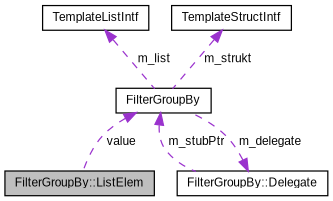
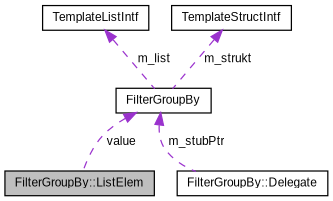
  digraph {
    fontname="Liberation Sans"
    node [color=black fillcolor=white fontname="Liberation Sans" fontsize=10 shape=record style=filled]
    edge [color=darkorchid3 dir=back fontname="Liberation Sans" fontsize=10 labelfontname=Helvetica labelfontsize=10 style=dashed]
    n1 [fillcolor=grey75 fontcolor=black height=0.2 label="FilterGroupBy::ListElem" width=0.4]
    n2 [height=0.2 label=FilterGroupBy width=0.4]
    n3 [height=0.2 label="FilterGroupBy::Delegate" width=0.4]
    n4 [height=0.2 label=TemplateListIntf width=0.4]
    n5 [height=0.2 label=TemplateStructIntf width=0.4]
    n2 -> n1 [label=" value"]
    n2 -> n3 [label=" m_stubPtr"]
-   n3 -> n2 [label=" m_delegate"]
    n4 -> n2 [label=" m_list"]
    n5 -> n2 [label=" m_strukt"]
  }
